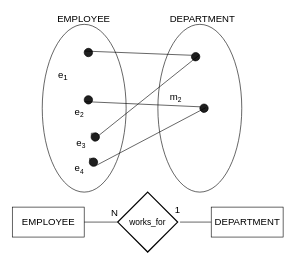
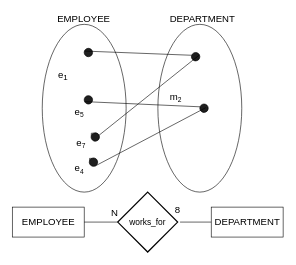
  <mxCell id="0" />
  <mxCell id="1" parent="0" />
  <mxCell id="2" value="" style="ellipse;whiteSpace=wrap;html=1;fillColor=none;" vertex="1" parent="1"><mxGeometry x="70" y="40" width="140" height="280" as="geometry" /></mxCell>
  <mxCell id="3" value="" style="ellipse;whiteSpace=wrap;html=1;fillColor=none;" vertex="1" parent="1"><mxGeometry x="263" y="40" width="140" height="280" as="geometry" /></mxCell>
  <mxCell id="4" value="" style="ellipse;whiteSpace=wrap;html=1;aspect=fixed;fillColor=#1F1F1F;rotation=20;" vertex="1" parent="1"><mxGeometry x="140" y="80" width="14" height="14" as="geometry" /></mxCell>
  <mxCell id="5" value="" style="ellipse;whiteSpace=wrap;html=1;aspect=fixed;fillColor=#1F1F1F;rotation=20;" vertex="1" parent="1"><mxGeometry x="319" y="87" width="14" height="14" as="geometry" /></mxCell>
  <mxCell id="6" value="" style="ellipse;whiteSpace=wrap;html=1;aspect=fixed;fillColor=#1F1F1F;rotation=20;" vertex="1" parent="1"><mxGeometry x="333" y="173" width="14" height="14" as="geometry" /></mxCell>
  <mxCell id="7" value="" style="endArrow=none;html=1;entryX=0;entryY=0.5;entryDx=0;entryDy=0;exitX=0;exitY=0.5;exitDx=0;exitDy=0;endFill=0;" edge="1" parent="1" source="4" target="5"><mxGeometry width="50" height="50" relative="1" as="geometry"><mxPoint x="60" y="610" as="sourcePoint" /><mxPoint x="110" y="560" as="targetPoint" /></mxGeometry></mxCell>
  <mxCell id="8" value="EMPLOYEE" style="text;html=1;strokeColor=none;fillColor=none;align=center;verticalAlign=middle;whiteSpace=wrap;rounded=0;fontSize=16;" vertex="1" parent="1"><mxGeometry x="87.5" y="20" width="103" height="20" as="geometry" /></mxCell>
  <mxCell id="9" value="DEPARTMENT" style="text;html=1;strokeColor=none;fillColor=none;align=center;verticalAlign=middle;whiteSpace=wrap;rounded=0;fontSize=16;" vertex="1" parent="1"><mxGeometry x="285.5" y="20" width="103" height="20" as="geometry" /></mxCell>
  <mxCell id="10" value="" style="ellipse;whiteSpace=wrap;html=1;aspect=fixed;fillColor=#1F1F1F;rotation=20;" vertex="1" parent="1"><mxGeometry x="140" y="159" width="14" height="14" as="geometry" /></mxCell>
  <mxCell id="11" value="" style="endArrow=none;html=1;entryX=0;entryY=0.5;entryDx=0;entryDy=0;exitX=0;exitY=1;exitDx=0;exitDy=0;endFill=0;" edge="1" parent="1" source="10" target="6"><mxGeometry width="50" height="50" relative="1" as="geometry"><mxPoint x="150.422" y="94.606" as="sourcePoint" /><mxPoint x="329.422" y="101.606" as="targetPoint" /></mxGeometry></mxCell>
  <mxCell id="12" value="EMPLOYEE" style="html=1;fillColor=none;fontSize=16;" vertex="1" parent="1"><mxGeometry x="20" y="345" width="120" height="50" as="geometry" /></mxCell>
  <mxCell id="13" value="DEPARTMENT" style="html=1;fillColor=none;fontSize=16;" vertex="1" parent="1"><mxGeometry x="352" y="345" width="120" height="50" as="geometry" /></mxCell>
  <mxCell id="14" value="works_for" style="shape=rhombus;strokeWidth=2;fontSize=17;perimeter=rhombusPerimeter;whiteSpace=wrap;html=1;align=center;fontSize=14;fillColor=none;" vertex="1" parent="1"><mxGeometry x="196" y="320" width="100" height="100" as="geometry" /></mxCell>
  <mxCell id="15" value="" style="endArrow=none;html=1;exitX=1;exitY=0.5;exitDx=0;exitDy=0;endFill=0;" edge="1" parent="1" source="12"><mxGeometry width="50" height="50" relative="1" as="geometry"><mxPoint x="120.656" y="178.958" as="sourcePoint" /><mxPoint x="196" y="370" as="targetPoint" /></mxGeometry></mxCell>
  <mxCell id="16" value="" style="endArrow=none;html=1;entryX=0;entryY=0.5;entryDx=0;entryDy=0;endFill=0;" edge="1" parent="1" target="13"><mxGeometry width="50" height="50" relative="1" as="geometry"><mxPoint x="300" y="370" as="sourcePoint" /><mxPoint x="206" y="380" as="targetPoint" /></mxGeometry></mxCell>
  <mxCell id="17" value="N" style="text;html=1;strokeColor=none;fillColor=none;align=center;verticalAlign=middle;whiteSpace=wrap;rounded=0;fontSize=16;" vertex="1" parent="1"><mxGeometry x="175.5" y="345" width="30" height="20" as="geometry" /></mxCell>
- <mxCell id="18" value="1" style="text;html=1;strokeColor=none;fillColor=none;align=center;verticalAlign=middle;whiteSpace=wrap;rounded=0;fontSize=16;" vertex="1" parent="1"><mxGeometry x="281" y="339" width="30" height="20" as="geometry" /></mxCell>
+ <mxCell id="18" value="8" style="text;html=1;strokeColor=none;fillColor=none;align=center;verticalAlign=middle;whiteSpace=wrap;rounded=0;fontSize=16;" vertex="1" parent="1"><mxGeometry x="281" y="339" width="30" height="20" as="geometry" /></mxCell>
  <mxCell id="19" value="e&lt;sub&gt;1&lt;/sub&gt;" style="text;html=1;strokeColor=none;fillColor=none;align=center;verticalAlign=middle;whiteSpace=wrap;rounded=0;fontSize=16;" vertex="1" parent="1"><mxGeometry x="90" y="116" width="30" height="20" as="geometry" /></mxCell>
- <mxCell id="20" value="e&lt;span style=&quot;font-size: 13.333px&quot;&gt;&lt;sub&gt;2&lt;/sub&gt;&lt;/span&gt;" style="text;html=1;strokeColor=none;fillColor=none;align=center;verticalAlign=middle;whiteSpace=wrap;rounded=0;fontSize=16;" vertex="1" parent="1"><mxGeometry x="117" y="177" width="30" height="20" as="geometry" /></mxCell>
+ <mxCell id="20" value="e&lt;span style=&quot;font-size: 13.333px&quot;&gt;&lt;sub&gt;5&lt;/sub&gt;&lt;/span&gt;" style="text;html=1;strokeColor=none;fillColor=none;align=center;verticalAlign=middle;whiteSpace=wrap;rounded=0;fontSize=16;" vertex="1" parent="1"><mxGeometry x="117" y="177" width="30" height="20" as="geometry" /></mxCell>
  <mxCell id="21" value="m&lt;span style=&quot;font-size: 13.333px&quot;&gt;&lt;sub&gt;2&lt;/sub&gt;&lt;/span&gt;" style="text;html=1;strokeColor=none;fillColor=none;align=center;verticalAlign=middle;whiteSpace=wrap;rounded=0;fontSize=16;" vertex="1" parent="1"><mxGeometry x="278" y="152" width="30" height="20" as="geometry" /></mxCell>
  <mxCell id="22" value="" style="ellipse;whiteSpace=wrap;html=1;aspect=fixed;fillColor=#1F1F1F;rotation=20;" vertex="1" parent="1"><mxGeometry x="151.5" y="221" width="14" height="14" as="geometry" /></mxCell>
- <mxCell id="23" value="e&lt;span style=&quot;font-size: 13.333px&quot;&gt;&lt;sub&gt;3&lt;/sub&gt;&lt;/span&gt;" style="text;html=1;strokeColor=none;fillColor=none;align=center;verticalAlign=middle;whiteSpace=wrap;rounded=0;fontSize=16;" vertex="1" parent="1"><mxGeometry x="129" y="230" width="12" height="18" as="geometry" /></mxCell>
+ <mxCell id="23" value="e&lt;span style=&quot;font-size: 13.333px&quot;&gt;&lt;sub&gt;7&lt;/sub&gt;&lt;/span&gt;" style="text;html=1;strokeColor=none;fillColor=none;align=center;verticalAlign=middle;whiteSpace=wrap;rounded=0;fontSize=16;" vertex="1" parent="1"><mxGeometry x="129" y="230" width="12" height="18" as="geometry" /></mxCell>
  <mxCell id="24" style="edgeStyle=orthogonalEdgeStyle;rounded=0;orthogonalLoop=1;jettySize=auto;html=1;exitX=0;exitY=0;exitDx=0;exitDy=0;entryX=0;entryY=0.5;entryDx=0;entryDy=0;endArrow=none;endFill=0;fontSize=16;" edge="1" parent="1" source="22" target="22"><mxGeometry relative="1" as="geometry" /></mxCell>
  <mxCell id="25" value="" style="ellipse;whiteSpace=wrap;html=1;aspect=fixed;fillColor=#1F1F1F;rotation=20;" vertex="1" parent="1"><mxGeometry x="148.5" y="263" width="14" height="14" as="geometry" /></mxCell>
  <mxCell id="26" value="e&lt;span style=&quot;font-size: 13.333px&quot;&gt;&lt;sub&gt;4&lt;/sub&gt;&lt;/span&gt;" style="text;html=1;strokeColor=none;fillColor=none;align=center;verticalAlign=middle;whiteSpace=wrap;rounded=0;fontSize=16;" vertex="1" parent="1"><mxGeometry x="126" y="272" width="12" height="18" as="geometry" /></mxCell>
  <mxCell id="27" style="edgeStyle=orthogonalEdgeStyle;rounded=0;orthogonalLoop=1;jettySize=auto;html=1;exitX=0;exitY=0;exitDx=0;exitDy=0;entryX=0;entryY=0.5;entryDx=0;entryDy=0;endArrow=none;endFill=0;fontSize=16;" edge="1" parent="1" source="25" target="25"><mxGeometry relative="1" as="geometry" /></mxCell>
  <mxCell id="28" value="" style="endArrow=none;html=1;exitX=1;exitY=1;exitDx=0;exitDy=0;endFill=0;" edge="1" parent="1" source="25"><mxGeometry width="50" height="50" relative="1" as="geometry"><mxPoint x="150.656" y="178.958" as="sourcePoint" /><mxPoint x="343" y="179" as="targetPoint" /></mxGeometry></mxCell>
  <mxCell id="29" value="" style="endArrow=none;html=1;entryX=1;entryY=0;entryDx=0;entryDy=0;exitX=1;exitY=0;exitDx=0;exitDy=0;endFill=0;" edge="1" parent="1" source="22" target="5"><mxGeometry width="50" height="50" relative="1" as="geometry"><mxPoint x="160.656" y="188.958" as="sourcePoint" /><mxPoint x="353.422" y="197.606" as="targetPoint" /></mxGeometry></mxCell>
